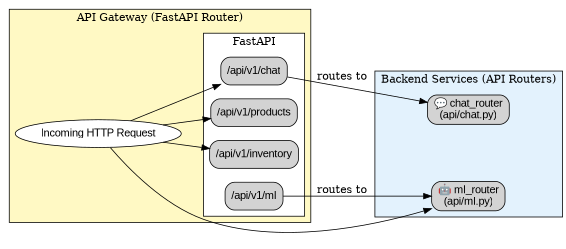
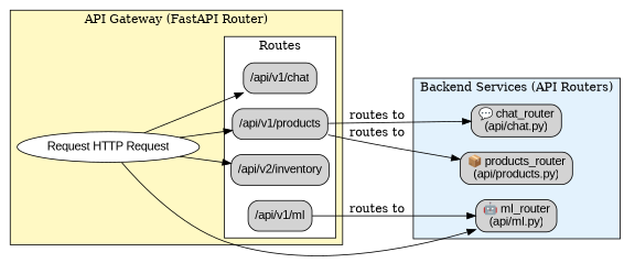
  digraph {
    rankdir=LR
    node [fontname=Arial shape=box style="rounded,filled"]
    n1 [label="/api/v1/products"]
-   n2 [label="/api/v1/inventory"]
+   n2 [label="/api/v2/inventory"]
    n3 [label="/api/v1/chat"]
    n4 [label="/api/v1/ml"]
-   n5 [fillcolor="#FFFFFF" label="Incoming HTTP Request" shape=ellipse style=filled]
+   n5 [fillcolor="#FFFFFF" label="Request HTTP Request" shape=ellipse style=filled]
+   n6 [label="📦 products_router\n(api/products.py)"]
    n7 [label="💬 chat_router\n(api/chat.py)"]
    n8 [label="🤖 ml_router\n(api/ml.py)"]
    subgraph cluster_1 {
      bgcolor="#FFF9C4"
      label="API Gateway (FastAPI Router)"
      n5
      subgraph cluster_2 {
        bgcolor="#FFFFFF"
-       label=FastAPI
+       label=Routes
        n1
        n2
        n3
        n4
      }
    }
    subgraph cluster_3 {
      bgcolor="#E3F2FD"
      label="Backend Services (API Routers)"
+     n6
      n7
      n8
    }
-   n3 -> n7 [label="routes to"]
+   n1 -> n6 [label="routes to"]
+   n1 -> n7 [label="routes to"]
    n4 -> n8 [label="routes to"]
    n5 -> n1
    n5 -> n2
    n5 -> n3
    n5 -> n8
  }
